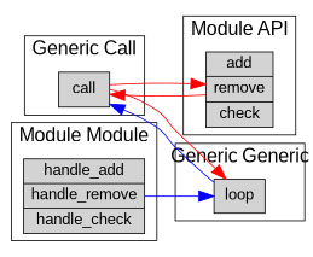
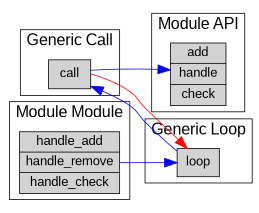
  digraph {
    fontname="Liberation Sans"
    fontsize=20
    rankdir=LR
    node [fontname="Liberation Sans" fontsize=16 shape=record style=filled]
    edge [arrowsize=1.6 color=blue fontname="Liberation Sans"]
    call
-   n2 [label="add|remove|check"]
+   n2 [label="add|handle|check"]
    loop [shape=box]
    n4 [label="handle_add|handle_remove|handle_check"]
    subgraph cluster_1 {
      label="Generic Call"
      call
    }
    subgraph cluster_2 {
      label="Module API"
      n2
    }
    subgraph cluster_3 {
-     label="Generic Generic"
+     label="Generic Loop"
      loop
    }
    subgraph cluster_4 {
      label="Module Module"
      n4
    }
-   call -> n2 [color=red]
+   call -> n2
    call -> loop [color=red]
-   n2 -> call [color=red]
    loop -> call
    n4 -> loop
  }
